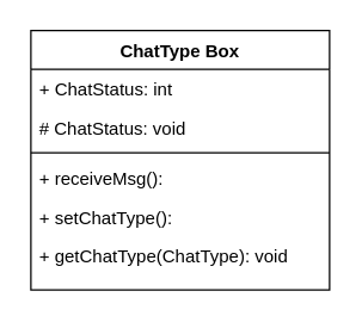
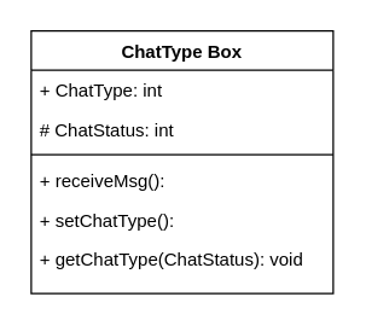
  <mxCell id="0" />
  <mxCell id="1" parent="0" />
  <mxCell id="2" value="ChatType Box" style="swimlane;fontStyle=1;align=center;verticalAlign=top;childLayout=stackLayout;horizontal=1;startSize=26;horizontalStack=0;resizeParent=1;resizeParentMax=0;resizeLast=0;collapsible=1;marginBottom=0;" parent="1" vertex="1"><mxGeometry x="20" y="20" width="200" height="174" as="geometry" /></mxCell>
- <mxCell id="3" value="+ ChatStatus: int" style="text;strokeColor=none;fillColor=none;align=left;verticalAlign=top;spacingLeft=4;spacingRight=4;overflow=hidden;rotatable=0;points=[[0,0.5],[1,0.5]];portConstraint=eastwest;" parent="2" vertex="1"><mxGeometry y="26" width="200" height="26" as="geometry" /></mxCell>
- <mxCell id="4" value="# ChatStatus: void" style="text;strokeColor=none;fillColor=none;align=left;verticalAlign=top;spacingLeft=4;spacingRight=4;overflow=hidden;rotatable=0;points=[[0,0.5],[1,0.5]];portConstraint=eastwest;" parent="2" vertex="1"><mxGeometry y="52" width="200" height="26" as="geometry" /></mxCell>
+ <mxCell id="3" value="+ ChatType: int" style="text;strokeColor=none;fillColor=none;align=left;verticalAlign=top;spacingLeft=4;spacingRight=4;overflow=hidden;rotatable=0;points=[[0,0.5],[1,0.5]];portConstraint=eastwest;" parent="2" vertex="1"><mxGeometry y="26" width="200" height="26" as="geometry" /></mxCell>
+ <mxCell id="4" value="# ChatStatus: int" style="text;strokeColor=none;fillColor=none;align=left;verticalAlign=top;spacingLeft=4;spacingRight=4;overflow=hidden;rotatable=0;points=[[0,0.5],[1,0.5]];portConstraint=eastwest;" parent="2" vertex="1"><mxGeometry y="52" width="200" height="26" as="geometry" /></mxCell>
  <mxCell id="5" value="" style="line;strokeWidth=1;fillColor=none;align=left;verticalAlign=middle;spacingTop=-1;spacingLeft=3;spacingRight=3;rotatable=0;labelPosition=right;points=[];portConstraint=eastwest;" parent="2" vertex="1"><mxGeometry y="78" width="200" height="8" as="geometry" /></mxCell>
  <mxCell id="6" value="+ receiveMsg():" style="text;strokeColor=none;fillColor=none;align=left;verticalAlign=top;spacingLeft=4;spacingRight=4;overflow=hidden;rotatable=0;points=[[0,0.5],[1,0.5]];portConstraint=eastwest;" parent="2" vertex="1"><mxGeometry y="86" width="200" height="26" as="geometry" /></mxCell>
  <mxCell id="7" value="+ setChatType():" style="text;strokeColor=none;fillColor=none;align=left;verticalAlign=top;spacingLeft=4;spacingRight=4;overflow=hidden;rotatable=0;points=[[0,0.5],[1,0.5]];portConstraint=eastwest;" parent="2" vertex="1"><mxGeometry y="112" width="200" height="26" as="geometry" /></mxCell>
- <mxCell id="8" value="+ getChatType(ChatType): void" style="text;strokeColor=none;fillColor=none;align=left;verticalAlign=top;spacingLeft=4;spacingRight=4;overflow=hidden;rotatable=0;points=[[0,0.5],[1,0.5]];portConstraint=eastwest;" parent="2" vertex="1"><mxGeometry y="138" width="200" height="36" as="geometry" /></mxCell>
+ <mxCell id="8" value="+ getChatType(ChatStatus): void" style="text;strokeColor=none;fillColor=none;align=left;verticalAlign=top;spacingLeft=4;spacingRight=4;overflow=hidden;rotatable=0;points=[[0,0.5],[1,0.5]];portConstraint=eastwest;" parent="2" vertex="1"><mxGeometry y="138" width="200" height="36" as="geometry" /></mxCell>
